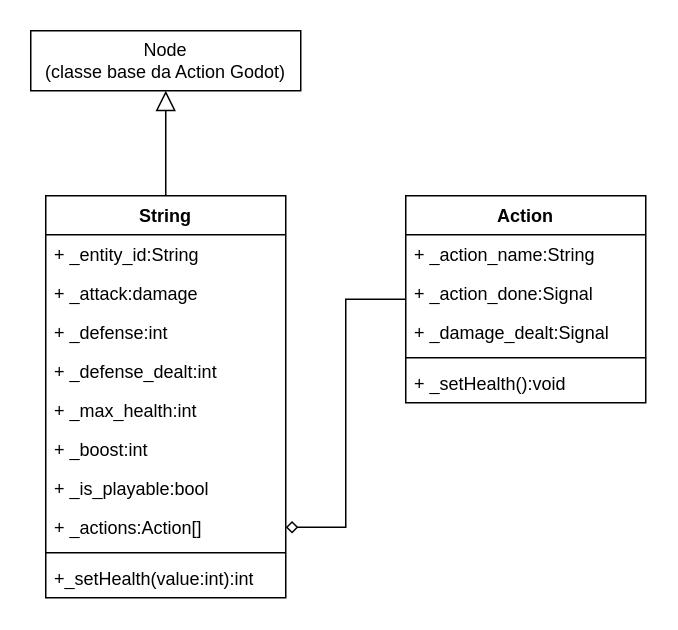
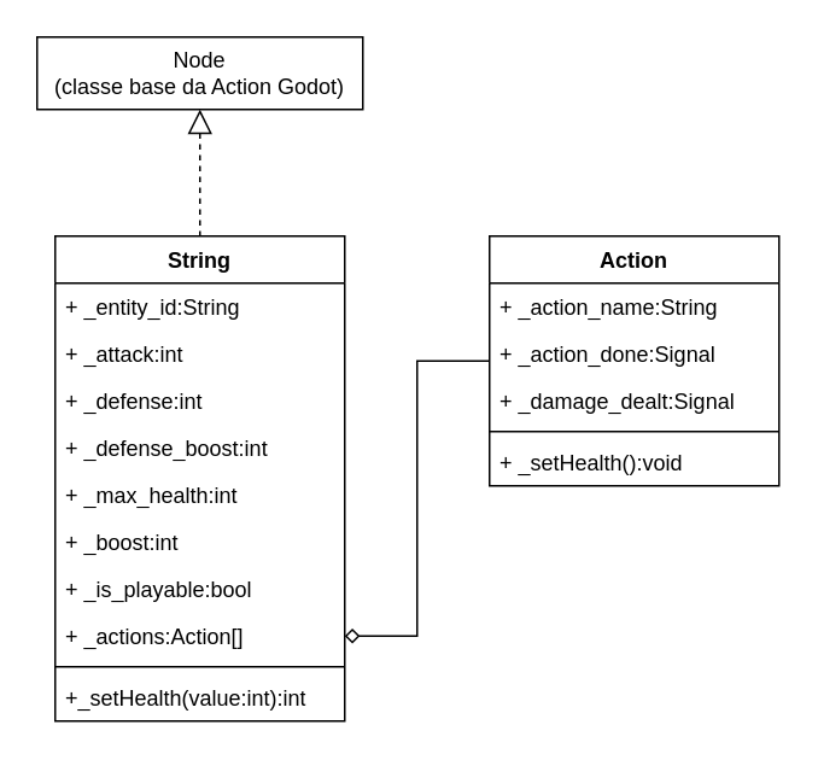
  <mxCell id="0" />
  <mxCell id="1" parent="0" />
  <mxCell id="2" value="&lt;div&gt;String&lt;/div&gt;&lt;div&gt;&lt;br&gt;&lt;/div&gt;" style="swimlane;fontStyle=1;align=center;verticalAlign=top;childLayout=stackLayout;horizontal=1;startSize=26;horizontalStack=0;resizeParent=1;resizeParentMax=0;resizeLast=0;collapsible=1;marginBottom=0;whiteSpace=wrap;html=1;" vertex="1" parent="1"><mxGeometry x="30" y="130" width="160" height="268" as="geometry" /></mxCell>
  <mxCell id="3" value="+ _entity_id:String&lt;span style=&quot;white-space: pre;&quot;&gt;&#09;&lt;/span&gt;" style="text;strokeColor=none;fillColor=none;align=left;verticalAlign=top;spacingLeft=4;spacingRight=4;overflow=hidden;rotatable=0;points=[[0,0.5],[1,0.5]];portConstraint=eastwest;whiteSpace=wrap;html=1;" vertex="1" parent="2"><mxGeometry y="26" width="160" height="26" as="geometry" /></mxCell>
- <mxCell id="4" value="+ _attack:damage&lt;span style=&quot;white-space: pre;&quot;&gt;&#09;&lt;/span&gt;" style="text;strokeColor=none;fillColor=none;align=left;verticalAlign=top;spacingLeft=4;spacingRight=4;overflow=hidden;rotatable=0;points=[[0,0.5],[1,0.5]];portConstraint=eastwest;whiteSpace=wrap;html=1;" vertex="1" parent="2"><mxGeometry y="52" width="160" height="26" as="geometry" /></mxCell>
+ <mxCell id="4" value="+ _attack:int&lt;span style=&quot;white-space: pre;&quot;&gt;&#09;&lt;/span&gt;" style="text;strokeColor=none;fillColor=none;align=left;verticalAlign=top;spacingLeft=4;spacingRight=4;overflow=hidden;rotatable=0;points=[[0,0.5],[1,0.5]];portConstraint=eastwest;whiteSpace=wrap;html=1;" vertex="1" parent="2"><mxGeometry y="52" width="160" height="26" as="geometry" /></mxCell>
  <mxCell id="5" value="+ _defense:int&lt;span style=&quot;white-space: pre;&quot;&gt;&#09;&lt;/span&gt;" style="text;strokeColor=none;fillColor=none;align=left;verticalAlign=top;spacingLeft=4;spacingRight=4;overflow=hidden;rotatable=0;points=[[0,0.5],[1,0.5]];portConstraint=eastwest;whiteSpace=wrap;html=1;" vertex="1" parent="2"><mxGeometry y="78" width="160" height="26" as="geometry" /></mxCell>
- <mxCell id="6" value="+ _defense_dealt:int&lt;span style=&quot;white-space: pre;&quot;&gt;&#09;&lt;/span&gt;" style="text;strokeColor=none;fillColor=none;align=left;verticalAlign=top;spacingLeft=4;spacingRight=4;overflow=hidden;rotatable=0;points=[[0,0.5],[1,0.5]];portConstraint=eastwest;whiteSpace=wrap;html=1;" vertex="1" parent="2"><mxGeometry y="104" width="160" height="26" as="geometry" /></mxCell>
+ <mxCell id="6" value="+ _defense_boost:int&lt;span style=&quot;white-space: pre;&quot;&gt;&#09;&lt;/span&gt;" style="text;strokeColor=none;fillColor=none;align=left;verticalAlign=top;spacingLeft=4;spacingRight=4;overflow=hidden;rotatable=0;points=[[0,0.5],[1,0.5]];portConstraint=eastwest;whiteSpace=wrap;html=1;" vertex="1" parent="2"><mxGeometry y="104" width="160" height="26" as="geometry" /></mxCell>
  <mxCell id="7" value="+ _max_health:int&lt;span style=&quot;white-space: pre;&quot;&gt;&#09;&lt;/span&gt;" style="text;strokeColor=none;fillColor=none;align=left;verticalAlign=top;spacingLeft=4;spacingRight=4;overflow=hidden;rotatable=0;points=[[0,0.5],[1,0.5]];portConstraint=eastwest;whiteSpace=wrap;html=1;" vertex="1" parent="2"><mxGeometry y="130" width="160" height="26" as="geometry" /></mxCell>
  <mxCell id="8" value="+ _boost:int&lt;span style=&quot;white-space: pre;&quot;&gt;&#09;&lt;/span&gt;" style="text;strokeColor=none;fillColor=none;align=left;verticalAlign=top;spacingLeft=4;spacingRight=4;overflow=hidden;rotatable=0;points=[[0,0.5],[1,0.5]];portConstraint=eastwest;whiteSpace=wrap;html=1;" vertex="1" parent="2"><mxGeometry y="156" width="160" height="26" as="geometry" /></mxCell>
  <mxCell id="9" value="+ _is_playable:bool&lt;span style=&quot;white-space: pre;&quot;&gt;&#09;&lt;/span&gt;" style="text;strokeColor=none;fillColor=none;align=left;verticalAlign=top;spacingLeft=4;spacingRight=4;overflow=hidden;rotatable=0;points=[[0,0.5],[1,0.5]];portConstraint=eastwest;whiteSpace=wrap;html=1;" vertex="1" parent="2"><mxGeometry y="182" width="160" height="26" as="geometry" /></mxCell>
  <mxCell id="10" value="+ _actions:Action[]&lt;span style=&quot;white-space: pre;&quot;&gt;&#09;&lt;/span&gt;" style="text;strokeColor=none;fillColor=none;align=left;verticalAlign=top;spacingLeft=4;spacingRight=4;overflow=hidden;rotatable=0;points=[[0,0.5],[1,0.5]];portConstraint=eastwest;whiteSpace=wrap;html=1;" vertex="1" parent="2"><mxGeometry y="208" width="160" height="26" as="geometry" /></mxCell>
  <mxCell id="11" value="" style="line;strokeWidth=1;fillColor=none;align=left;verticalAlign=middle;spacingTop=-1;spacingLeft=3;spacingRight=3;rotatable=0;labelPosition=right;points=[];portConstraint=eastwest;strokeColor=inherit;" vertex="1" parent="2"><mxGeometry y="234" width="160" height="8" as="geometry" /></mxCell>
  <mxCell id="12" value="+_setHealth(value:int):int" style="text;strokeColor=none;fillColor=none;align=left;verticalAlign=top;spacingLeft=4;spacingRight=4;overflow=hidden;rotatable=0;points=[[0,0.5],[1,0.5]];portConstraint=eastwest;whiteSpace=wrap;html=1;" vertex="1" parent="2"><mxGeometry y="242" width="160" height="26" as="geometry" /></mxCell>
- <mxCell id="13" style="edgeStyle=orthogonalEdgeStyle;rounded=0;orthogonalLoop=1;jettySize=auto;html=1;endArrow=none;startFill=0;startArrow=block;strokeWidth=1;startSize=11;" edge="1" parent="1" source="14" target="2"><mxGeometry relative="1" as="geometry" /></mxCell>
+ <mxCell id="13" style="edgeStyle=orthogonalEdgeStyle;rounded=0;orthogonalLoop=1;jettySize=auto;html=1;endArrow=none;startFill=0;startArrow=block;strokeWidth=1;startSize=11;dashed=1;" edge="1" parent="1" source="14" target="2"><mxGeometry relative="1" as="geometry" /></mxCell>
  <mxCell id="14" value="&lt;div&gt;Node&lt;/div&gt;&lt;div&gt;(classe base da Action Godot)&lt;/div&gt;" style="rounded=0;whiteSpace=wrap;html=1;" vertex="1" parent="1"><mxGeometry x="20" width="180" height="40" as="geometry" y="20" /></mxCell>
  <mxCell id="15" style="edgeStyle=orthogonalEdgeStyle;rounded=0;orthogonalLoop=1;jettySize=auto;html=1;endArrow=diamond;endFill=0;" edge="1" parent="1" source="16" target="10"><mxGeometry relative="1" as="geometry"><Array as="points"><mxPoint x="230" y="199" /><mxPoint x="230" y="351" /></Array></mxGeometry></mxCell>
  <mxCell id="16" value="&lt;div&gt;Action&lt;/div&gt;" style="swimlane;fontStyle=1;align=center;verticalAlign=top;childLayout=stackLayout;horizontal=1;startSize=26;horizontalStack=0;resizeParent=1;resizeParentMax=0;resizeLast=0;collapsible=1;marginBottom=0;whiteSpace=wrap;html=1;" vertex="1" parent="1"><mxGeometry x="270" y="130" width="160" height="138" as="geometry" /></mxCell>
  <mxCell id="17" value="+ _action_name:String&lt;span style=&quot;white-space: pre;&quot;&gt;&#09;&lt;/span&gt;" style="text;strokeColor=none;fillColor=none;align=left;verticalAlign=top;spacingLeft=4;spacingRight=4;overflow=hidden;rotatable=0;points=[[0,0.5],[1,0.5]];portConstraint=eastwest;whiteSpace=wrap;html=1;" vertex="1" parent="16"><mxGeometry y="26" width="160" height="26" as="geometry" /></mxCell>
  <mxCell id="18" value="+ _action_done:Signal&lt;span style=&quot;white-space: pre;&quot;&gt;&#09;&lt;/span&gt;" style="text;strokeColor=none;fillColor=none;align=left;verticalAlign=top;spacingLeft=4;spacingRight=4;overflow=hidden;rotatable=0;points=[[0,0.5],[1,0.5]];portConstraint=eastwest;whiteSpace=wrap;html=1;" vertex="1" parent="16"><mxGeometry y="52" width="160" height="26" as="geometry" /></mxCell>
  <mxCell id="19" value="+ _damage_dealt:Signal&lt;span style=&quot;white-space: pre;&quot;&gt;&#09;&lt;/span&gt;" style="text;strokeColor=none;fillColor=none;align=left;verticalAlign=top;spacingLeft=4;spacingRight=4;overflow=hidden;rotatable=0;points=[[0,0.5],[1,0.5]];portConstraint=eastwest;whiteSpace=wrap;html=1;" vertex="1" parent="16"><mxGeometry y="78" width="160" height="26" as="geometry" /></mxCell>
  <mxCell id="20" value="" style="line;strokeWidth=1;fillColor=none;align=left;verticalAlign=middle;spacingTop=-1;spacingLeft=3;spacingRight=3;rotatable=0;labelPosition=right;points=[];portConstraint=eastwest;strokeColor=inherit;" vertex="1" parent="16"><mxGeometry y="104" width="160" height="8" as="geometry" /></mxCell>
  <mxCell id="21" value="+ _setHealth():void" style="text;strokeColor=none;fillColor=none;align=left;verticalAlign=top;spacingLeft=4;spacingRight=4;overflow=hidden;rotatable=0;points=[[0,0.5],[1,0.5]];portConstraint=eastwest;whiteSpace=wrap;html=1;" vertex="1" parent="16"><mxGeometry y="112" width="160" height="26" as="geometry" /></mxCell>
